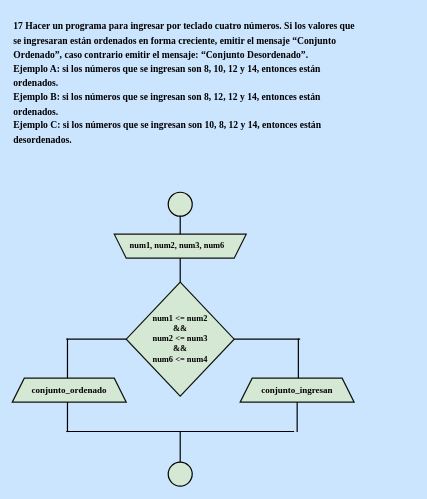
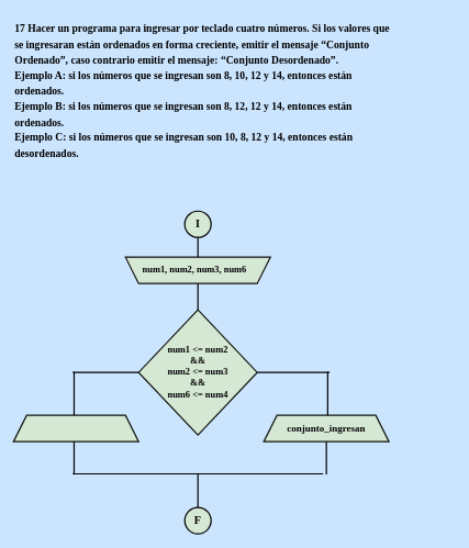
  <mxCell id="0" />
  <mxCell id="1" parent="0" />
  <mxCell id="2" value="&lt;p style=&quot;line-height: 90%;&quot;&gt;&lt;font style=&quot;font-size: 16px;&quot; color=&quot;#000000&quot; face=&quot;Comic Sans MS&quot;&gt;&lt;b&gt;17 Hacer un programa para ingresar por teclado cuatro números. Si los valores que&lt;br&gt;&lt;br&gt;se ingresaran están ordenados en forma creciente, emitir el mensaje “Conjunto&lt;br&gt;&lt;br&gt;Ordenado”, caso contrario emitir el mensaje: “Conjunto Desordenado”.&lt;br&gt;&lt;br&gt;Ejemplo A: si los números que se ingresan son 8, 10, 12 y 14, entonces están&lt;br&gt;&lt;br&gt;ordenados.&lt;br&gt;&lt;br&gt;Ejemplo B: si los números que se ingresan son 8, 12, 12 y 14, entonces están&lt;br&gt;&lt;br&gt;ordenados.&lt;br&gt;&lt;br&gt;Ejemplo C: si los números que se ingresan son 10, 8, 12 y 14, entonces están&lt;br&gt;&lt;br&gt;desordenados.&lt;/b&gt;&lt;/font&gt;&lt;/p&gt;" style="text;whiteSpace=wrap;html=1;fontFamily=Architects Daughter;fontSource=https%3A%2F%2Ffonts.googleapis.com%2Fcss%3Ffamily%3DArchitects%2BDaughter;" vertex="1" parent="1"><mxGeometry x="20" y="20" width="670" height="270" as="geometry" /></mxCell>
  <mxCell id="3" value="" style="group" vertex="1" connectable="0" parent="1"><mxGeometry x="20" y="320" width="570" height="490" as="geometry" /></mxCell>
  <mxCell id="4" value="" style="group;aspect=fixed;" vertex="1" connectable="0" parent="3"><mxGeometry x="260" width="40" height="40" as="geometry" /></mxCell>
  <mxCell id="5" value="" style="strokeWidth=2;html=1;shape=mxgraph.flowchart.start_2;whiteSpace=wrap;rounded=0;labelBackgroundColor=none;strokeColor=#000000;align=center;verticalAlign=middle;fontFamily=Helvetica;fontSize=12;fontColor=default;fillColor=#d5e8d4;aspect=fixed;" vertex="1" parent="4"><mxGeometry width="40" height="40" as="geometry" /></mxCell>
+ <mxCell id="6" value="&lt;b&gt;&lt;font face=&quot;Comic Sans MS&quot; color=&quot;#000000&quot; style=&quot;font-size: 17px;&quot;&gt;I&lt;/font&gt;&lt;/b&gt;" style="text;strokeColor=none;align=center;fillColor=none;html=1;verticalAlign=middle;whiteSpace=wrap;rounded=0;fontFamily=Architects Daughter;fontSource=https%3A%2F%2Ffonts.googleapis.com%2Fcss%3Ffamily%3DArchitects%2BDaughter;aspect=fixed;" vertex="1" parent="4"><mxGeometry y="5" width="40" height="30" as="geometry" /></mxCell>
  <mxCell id="7" value="" style="group;aspect=fixed;" vertex="1" connectable="0" parent="3"><mxGeometry x="260" y="450" width="40" height="40" as="geometry" /></mxCell>
  <mxCell id="8" value="" style="strokeWidth=2;html=1;shape=mxgraph.flowchart.start_2;whiteSpace=wrap;rounded=0;labelBackgroundColor=none;strokeColor=#000000;align=center;verticalAlign=middle;fontFamily=Helvetica;fontSize=12;fontColor=default;fillColor=#d5e8d4;aspect=fixed;" vertex="1" parent="7"><mxGeometry width="40" height="40" as="geometry" /></mxCell>
+ <mxCell id="9" value="&lt;b&gt;&lt;font face=&quot;Comic Sans MS&quot; color=&quot;#000000&quot; style=&quot;font-size: 17px;&quot;&gt;F&lt;/font&gt;&lt;/b&gt;" style="text;strokeColor=none;align=center;fillColor=none;html=1;verticalAlign=middle;whiteSpace=wrap;rounded=0;fontFamily=Architects Daughter;fontSource=https://fonts.googleapis.com/css?family=Architects+Daughter;aspect=fixed;" vertex="1" parent="7"><mxGeometry y="5" width="40" height="30" as="geometry" /></mxCell>
  <mxCell id="10" value="" style="group;aspect=fixed;" vertex="1" connectable="0" parent="3"><mxGeometry x="170" y="70" width="220" height="40" as="geometry" /></mxCell>
  <mxCell id="11" value="" style="shape=trapezoid;perimeter=trapezoidPerimeter;whiteSpace=wrap;html=1;fixedSize=1;rounded=0;labelBackgroundColor=none;strokeColor=#121211;strokeWidth=2;align=center;verticalAlign=middle;fontFamily=Helvetica;fontSize=12;fontColor=default;fillColor=#d5e8d4;direction=west;container=0;aspect=fixed;" vertex="1" parent="10"><mxGeometry width="220" height="40" as="geometry"><mxRectangle x="-1020" y="-650" width="50" height="40" as="alternateBounds" /></mxGeometry></mxCell>
  <mxCell id="12" value="&lt;font face=&quot;Comic Sans MS&quot; color=&quot;#000000&quot;&gt;&lt;span style=&quot;font-size: 14px;&quot;&gt;&lt;b&gt;num1, num2, num3, num6&lt;/b&gt;&lt;/span&gt;&lt;/font&gt;" style="text;strokeColor=none;align=center;fillColor=none;html=1;verticalAlign=middle;whiteSpace=wrap;rounded=0;fontFamily=Architects Daughter;fontSource=https%3A%2F%2Ffonts.googleapis.com%2Fcss%3Ffamily%3DArchitects%2BDaughter;aspect=fixed;container=0;" vertex="1" parent="10"><mxGeometry x="10" width="190" height="40" as="geometry" /></mxCell>
  <mxCell id="13" value="" style="line;strokeWidth=2;direction=south;html=1;hachureGap=4;fontFamily=Architects Daughter;fontSource=https://fonts.googleapis.com/css?family=Architects+Daughter;strokeColor=#000000;aspect=fixed;" vertex="1" parent="10"><mxGeometry x="105" y="-30" width="10" height="30" as="geometry" /></mxCell>
  <mxCell id="14" value="" style="group;aspect=fixed;" vertex="1" connectable="0" parent="3"><mxGeometry x="190" y="150" width="180" height="190" as="geometry" /></mxCell>
  <mxCell id="15" value="" style="rhombus;whiteSpace=wrap;html=1;rounded=0;labelBackgroundColor=none;strokeColor=#0F140C;strokeWidth=2;align=center;verticalAlign=middle;fontFamily=Helvetica;fontSize=12;fontColor=default;fillColor=#d5e8d4;aspect=fixed;" vertex="1" parent="14"><mxGeometry width="180" height="190" as="geometry" /></mxCell>
  <mxCell id="16" value="&lt;b&gt;&lt;font color=&quot;#000000&quot; style=&quot;font-size: 14px;&quot; face=&quot;Comic Sans MS&quot;&gt;num1 &amp;lt;= num2&lt;/font&gt;&lt;/b&gt;&lt;div&gt;&lt;b&gt;&lt;font color=&quot;#000000&quot; style=&quot;font-size: 14px;&quot; face=&quot;Comic Sans MS&quot;&gt;&amp;amp;&amp;amp;&lt;/font&gt;&lt;/b&gt;&lt;/div&gt;&lt;div&gt;&lt;b&gt;&lt;font color=&quot;#000000&quot; style=&quot;font-size: 14px;&quot; face=&quot;Comic Sans MS&quot;&gt;num2 &amp;lt;= num3&lt;/font&gt;&lt;/b&gt;&lt;/div&gt;&lt;div&gt;&lt;b&gt;&lt;font color=&quot;#000000&quot; style=&quot;font-size: 14px;&quot; face=&quot;Comic Sans MS&quot;&gt;&amp;amp;&amp;amp;&lt;/font&gt;&lt;/b&gt;&lt;/div&gt;&lt;div&gt;&lt;b&gt;&lt;font color=&quot;#000000&quot; style=&quot;font-size: 14px;&quot; face=&quot;Comic Sans MS&quot;&gt;num6 &amp;lt;= num4&lt;/font&gt;&lt;/b&gt;&lt;/div&gt;" style="text;strokeColor=none;align=center;fillColor=none;html=1;verticalAlign=middle;whiteSpace=wrap;rounded=0;fontFamily=Architects Daughter;fontSource=https%3A%2F%2Ffonts.googleapis.com%2Fcss%3Ffamily%3DArchitects%2BDaughter;aspect=fixed;" vertex="1" parent="14"><mxGeometry x="35" y="40" width="110" height="110" as="geometry" /></mxCell>
  <mxCell id="17" value="" style="group;aspect=fixed;" vertex="1" connectable="0" parent="3"><mxGeometry y="310" width="190" height="40" as="geometry" /></mxCell>
  <mxCell id="18" value="" style="shape=trapezoid;perimeter=trapezoidPerimeter;whiteSpace=wrap;html=1;fixedSize=1;rounded=0;labelBackgroundColor=none;strokeColor=#0F140C;strokeWidth=2;align=center;verticalAlign=middle;fontFamily=Helvetica;fontSize=12;fontColor=default;fillColor=#d5e8d4;aspect=fixed;" vertex="1" parent="17"><mxGeometry width="190" height="40" as="geometry" /></mxCell>
- <mxCell id="19" value="&lt;b&gt;&lt;font color=&quot;#000000&quot; style=&quot;font-size: 15px;&quot; face=&quot;Comic Sans MS&quot;&gt;conjunto_ordenado&lt;/font&gt;&lt;/b&gt;" style="text;strokeColor=none;align=center;fillColor=none;html=1;verticalAlign=middle;whiteSpace=wrap;rounded=0;fontFamily=Architects Daughter;fontSource=https%3A%2F%2Ffonts.googleapis.com%2Fcss%3Ffamily%3DArchitects%2BDaughter;aspect=fixed;" vertex="1" parent="17"><mxGeometry x="20" width="150" height="40" as="geometry" /></mxCell>
  <mxCell id="20" value="" style="group;aspect=fixed;" vertex="1" connectable="0" parent="3"><mxGeometry x="380" y="310" width="190" height="40" as="geometry" /></mxCell>
  <mxCell id="21" value="" style="shape=trapezoid;perimeter=trapezoidPerimeter;whiteSpace=wrap;html=1;fixedSize=1;rounded=0;labelBackgroundColor=none;strokeColor=#0F140C;strokeWidth=2;align=center;verticalAlign=middle;fontFamily=Helvetica;fontSize=12;fontColor=default;fillColor=#d5e8d4;aspect=fixed;" vertex="1" parent="20"><mxGeometry width="190" height="40" as="geometry" /></mxCell>
  <mxCell id="22" value="&lt;b&gt;&lt;font color=&quot;#000000&quot; style=&quot;font-size: 15px;&quot; face=&quot;Comic Sans MS&quot;&gt;conjunto_ingresan&lt;/font&gt;&lt;/b&gt;" style="text;strokeColor=none;align=center;fillColor=none;html=1;verticalAlign=middle;whiteSpace=wrap;rounded=0;fontFamily=Architects Daughter;fontSource=https://fonts.googleapis.com/css?family=Architects+Daughter;aspect=fixed;" vertex="1" parent="20"><mxGeometry x="10" width="170" height="40" as="geometry" /></mxCell>
  <mxCell id="23" value="" style="line;strokeWidth=2;direction=south;html=1;hachureGap=4;fontFamily=Architects Daughter;fontSource=https://fonts.googleapis.com/css?family=Architects+Daughter;strokeColor=#000000;aspect=fixed;" vertex="1" parent="3"><mxGeometry x="87" y="350" width="10" height="50" as="geometry" /></mxCell>
  <mxCell id="24" value="" style="line;strokeWidth=2;direction=south;html=1;hachureGap=4;fontFamily=Architects Daughter;fontSource=https://fonts.googleapis.com/css?family=Architects+Daughter;strokeColor=#000000;aspect=fixed;" vertex="1" parent="3"><mxGeometry x="87" y="244" width="10" height="66" as="geometry" /></mxCell>
  <mxCell id="25" value="" style="line;strokeWidth=2;direction=south;html=1;hachureGap=4;fontFamily=Architects Daughter;fontSource=https://fonts.googleapis.com/css?family=Architects+Daughter;strokeColor=#000000;aspect=fixed;" vertex="1" parent="3"><mxGeometry x="275" y="110" width="10" height="40" as="geometry" /></mxCell>
  <mxCell id="26" value="" style="line;strokeWidth=2;direction=south;html=1;hachureGap=4;fontFamily=Architects Daughter;fontSource=https://fonts.googleapis.com/css?family=Architects+Daughter;strokeColor=#000000;aspect=fixed;" vertex="1" parent="3"><mxGeometry x="470" y="350" width="10" height="50" as="geometry" /></mxCell>
  <mxCell id="27" value="" style="line;strokeWidth=2;html=1;perimeter=backbonePerimeter;points=[];outlineConnect=0;hachureGap=4;fontFamily=Architects Daughter;fontSource=https://fonts.googleapis.com/css?family=Architects+Daughter;strokeColor=#000000;aspect=fixed;" vertex="1" parent="3"><mxGeometry x="90" y="394" width="380" height="10" as="geometry" /></mxCell>
  <mxCell id="28" value="" style="line;strokeWidth=2;html=1;perimeter=backbonePerimeter;points=[];outlineConnect=0;hachureGap=4;fontFamily=Architects Daughter;fontSource=https://fonts.googleapis.com/css?family=Architects+Daughter;strokeColor=#000000;aspect=fixed;" vertex="1" parent="3"><mxGeometry x="370" y="240" width="110" height="10" as="geometry" /></mxCell>
  <mxCell id="29" value="" style="line;strokeWidth=2;html=1;perimeter=backbonePerimeter;points=[];outlineConnect=0;hachureGap=4;fontFamily=Architects Daughter;fontSource=https://fonts.googleapis.com/css?family=Architects+Daughter;strokeColor=#000000;aspect=fixed;" vertex="1" parent="3"><mxGeometry x="90" y="240" width="100" height="10" as="geometry" /></mxCell>
  <mxCell id="30" value="" style="line;strokeWidth=2;direction=south;html=1;hachureGap=4;fontFamily=Architects Daughter;fontSource=https://fonts.googleapis.com/css?family=Architects+Daughter;strokeColor=#000000;aspect=fixed;" vertex="1" parent="3"><mxGeometry x="472" y="244" width="10" height="66" as="geometry" /></mxCell>
  <mxCell id="31" value="" style="line;strokeWidth=2;direction=south;html=1;hachureGap=4;fontFamily=Architects Daughter;fontSource=https://fonts.googleapis.com/css?family=Architects+Daughter;strokeColor=#000000;aspect=fixed;" vertex="1" parent="3"><mxGeometry x="275" y="400" width="10" height="50" as="geometry" /></mxCell>
